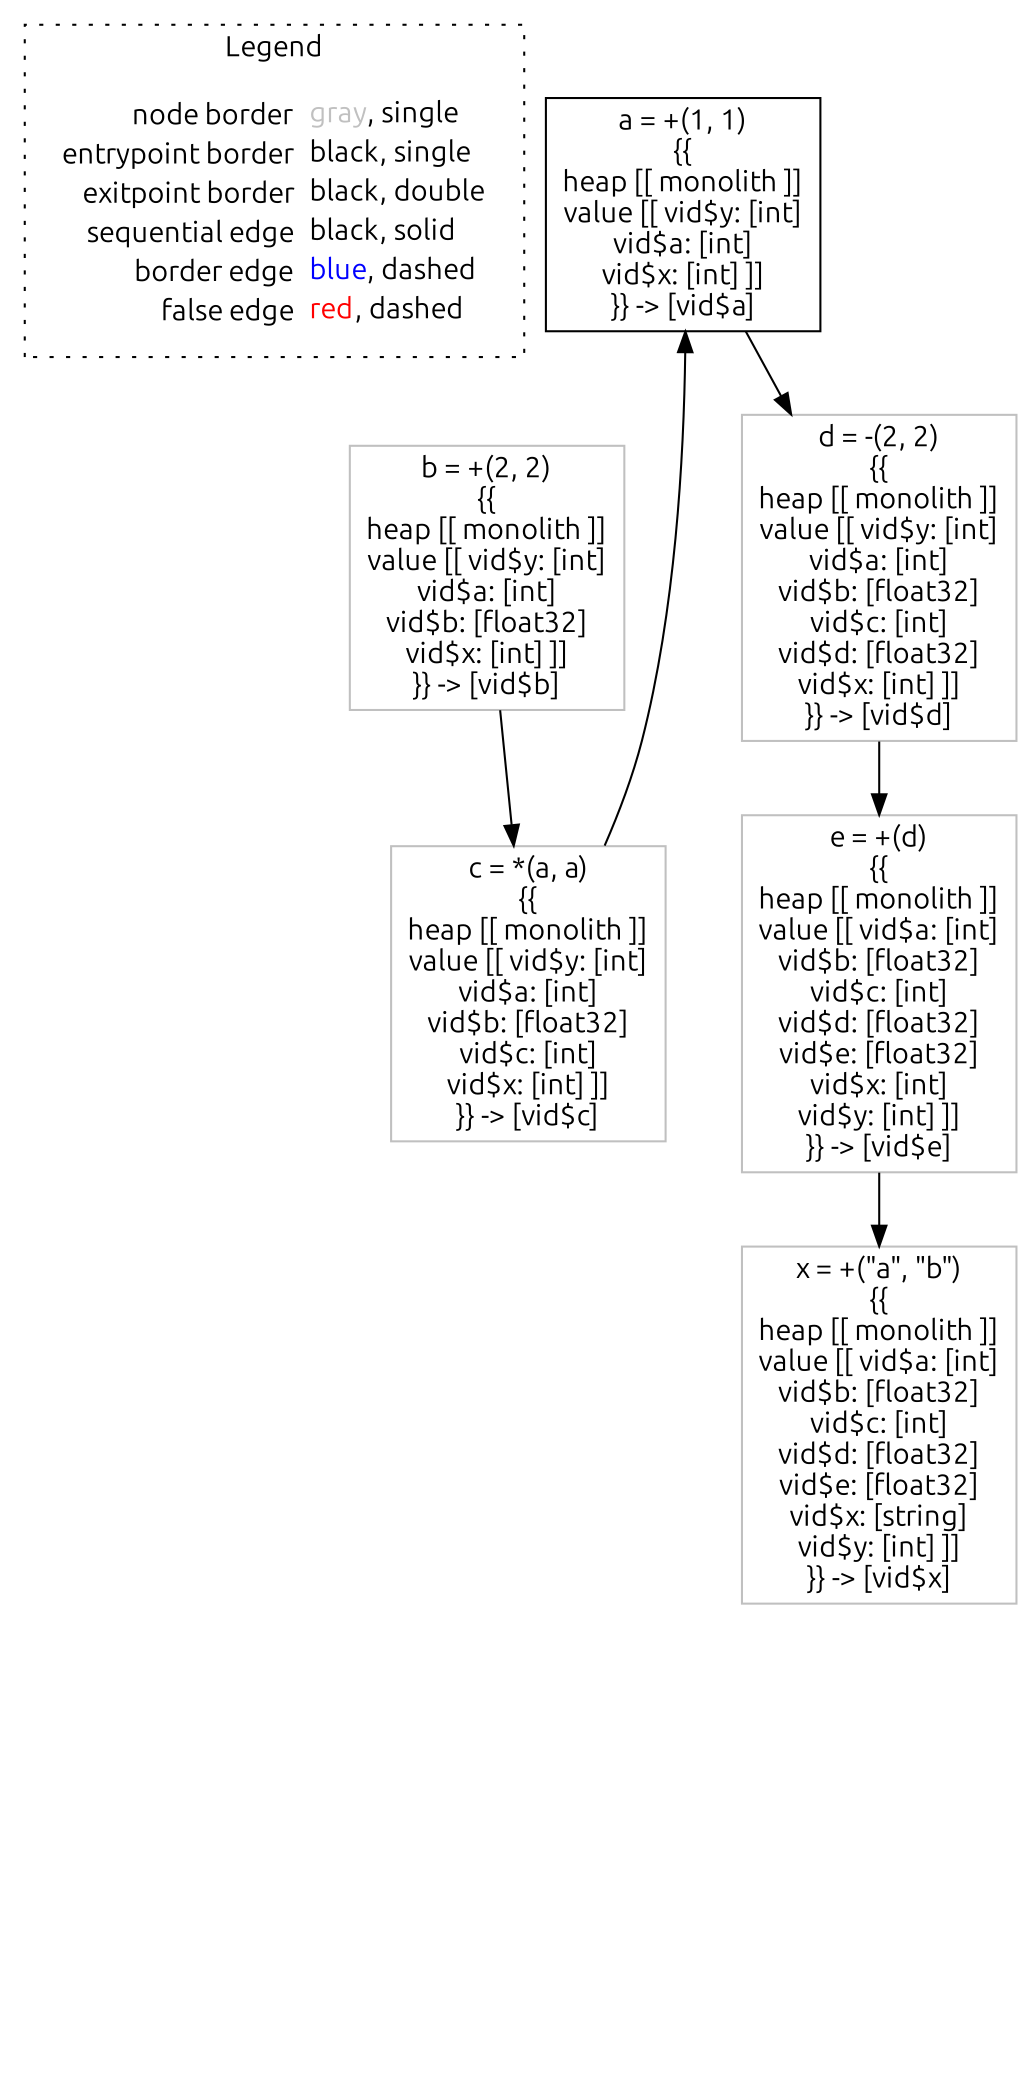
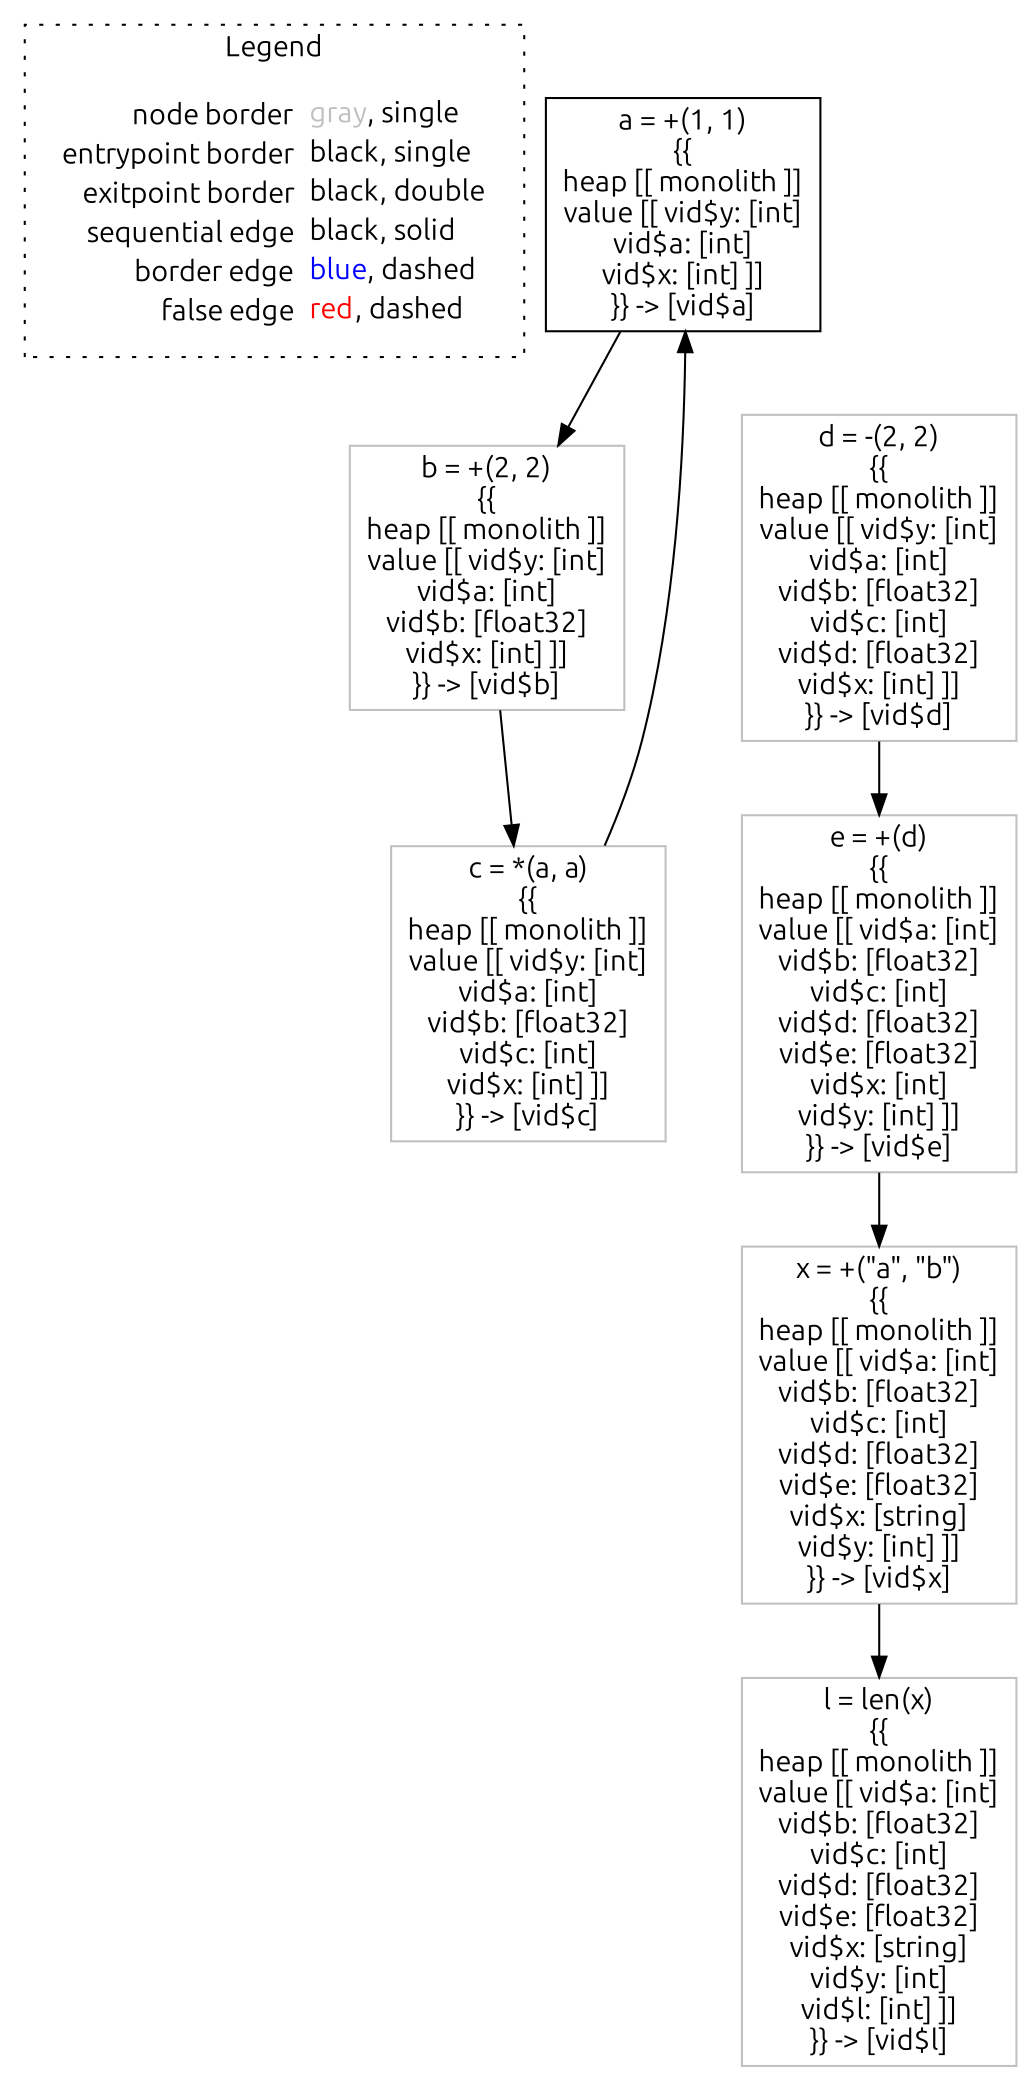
  digraph {
    fontname=Ubuntu
    node [fontname=Ubuntu shape=rect color=gray]
    edge [color=black fontname=Ubuntu]
    n1 [label=<<table border="0" cellpadding="2" cellspacing="0" cellborder="0"><tr><td align="right">node border&nbsp;</td><td align="left"><font color="gray">gray</font>, single</td></tr><tr><td align="right">entrypoint border&nbsp;</td><td align="left"><font color="black">black</font>, single</td></tr><tr><td align="right">exitpoint border&nbsp;</td><td align="left"><font color="black">black</font>, double</td></tr><tr><td align="right">sequential edge&nbsp;</td><td align="left"><font color="black">black</font>, solid</td></tr><tr><td align="right">border edge&nbsp;</td><td align="left"><font color="blue">blue</font>, dashed</td></tr><tr><td align="right">false edge&nbsp;</td><td align="left"><font color="red">red</font>, dashed</td></tr></table>> shape=plaintext color=""]
    n2 [color=black label=<a = +(1, 1)<BR/>{{<BR/>heap [[ monolith ]]<BR/>value [[ vid$y: [int]<BR/>vid$a: [int]<BR/>vid$x: [int] ]]<BR/>}} -&gt; [vid$a]>]
    n3 [label=<b = +(2, 2)<BR/>{{<BR/>heap [[ monolith ]]<BR/>value [[ vid$y: [int]<BR/>vid$a: [int]<BR/>vid$b: [float32]<BR/>vid$x: [int] ]]<BR/>}} -&gt; [vid$b]>]
    n4 [label=<c = *(a, a)<BR/>{{<BR/>heap [[ monolith ]]<BR/>value [[ vid$y: [int]<BR/>vid$a: [int]<BR/>vid$b: [float32]<BR/>vid$c: [int]<BR/>vid$x: [int] ]]<BR/>}} -&gt; [vid$c]>]
    n5 [label=<d = -(2, 2)<BR/>{{<BR/>heap [[ monolith ]]<BR/>value [[ vid$y: [int]<BR/>vid$a: [int]<BR/>vid$b: [float32]<BR/>vid$c: [int]<BR/>vid$d: [float32]<BR/>vid$x: [int] ]]<BR/>}} -&gt; [vid$d]>]
    n6 [label=<e = +(d)<BR/>{{<BR/>heap [[ monolith ]]<BR/>value [[ vid$a: [int]<BR/>vid$b: [float32]<BR/>vid$c: [int]<BR/>vid$d: [float32]<BR/>vid$e: [float32]<BR/>vid$x: [int]<BR/>vid$y: [int] ]]<BR/>}} -&gt; [vid$e]>]
    n7 [label=<x = +(&quot;a&quot;, &quot;b&quot;)<BR/>{{<BR/>heap [[ monolith ]]<BR/>value [[ vid$a: [int]<BR/>vid$b: [float32]<BR/>vid$c: [int]<BR/>vid$d: [float32]<BR/>vid$e: [float32]<BR/>vid$x: [string]<BR/>vid$y: [int] ]]<BR/>}} -&gt; [vid$x]>]
+   n8 [label=<l = len(x)<BR/>{{<BR/>heap [[ monolith ]]<BR/>value [[ vid$a: [int]<BR/>vid$b: [float32]<BR/>vid$c: [int]<BR/>vid$d: [float32]<BR/>vid$e: [float32]<BR/>vid$x: [string]<BR/>vid$y: [int]<BR/>vid$l: [int] ]]<BR/>}} -&gt; [vid$l]>]
    subgraph cluster_1 {
      label=Legend
      style=dotted
      n1
    }
-   n2 -> n5
+   n2 -> n3
    n3 -> n4
    n4 -> n2
    n5 -> n6
    n6 -> n7
+   n7 -> n8
  }
